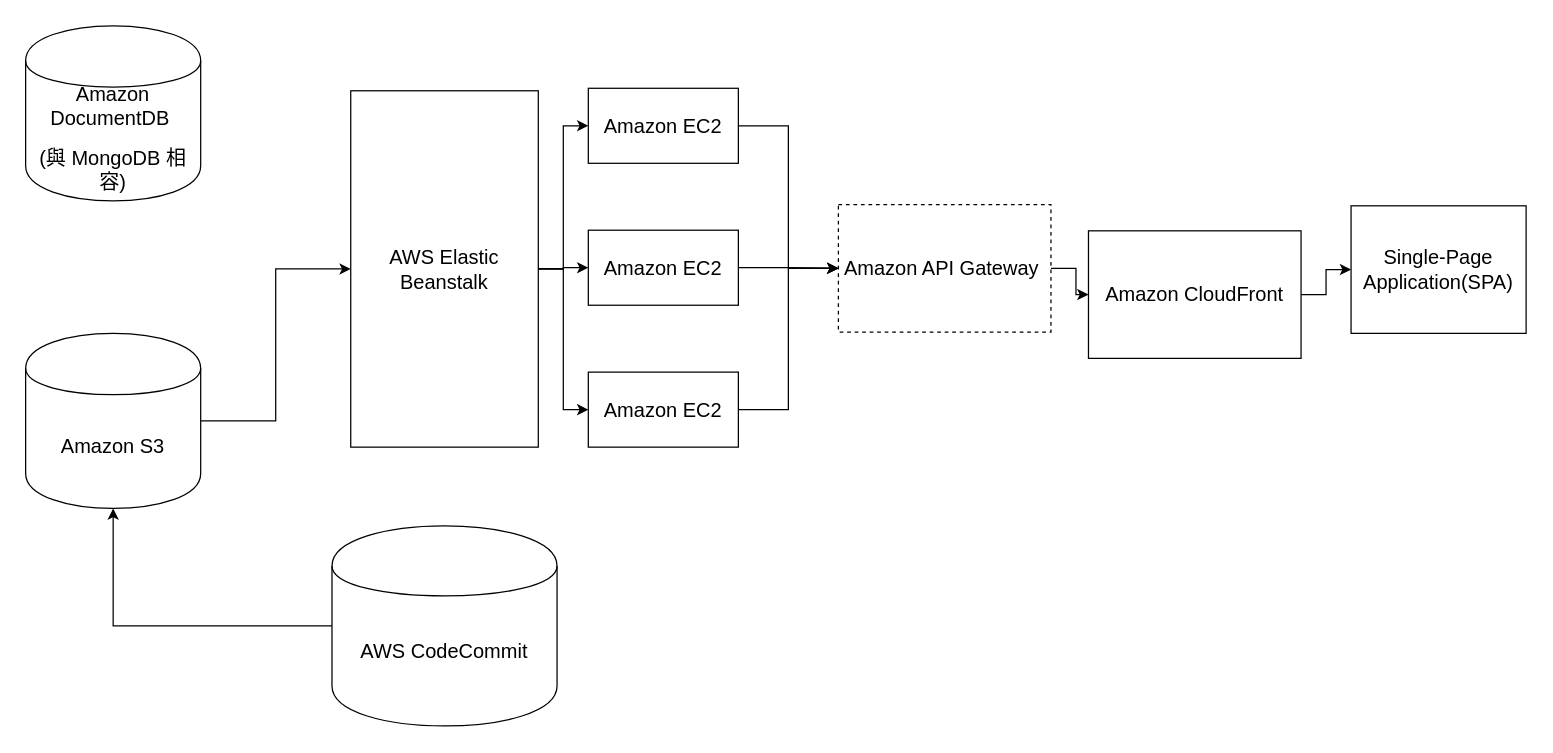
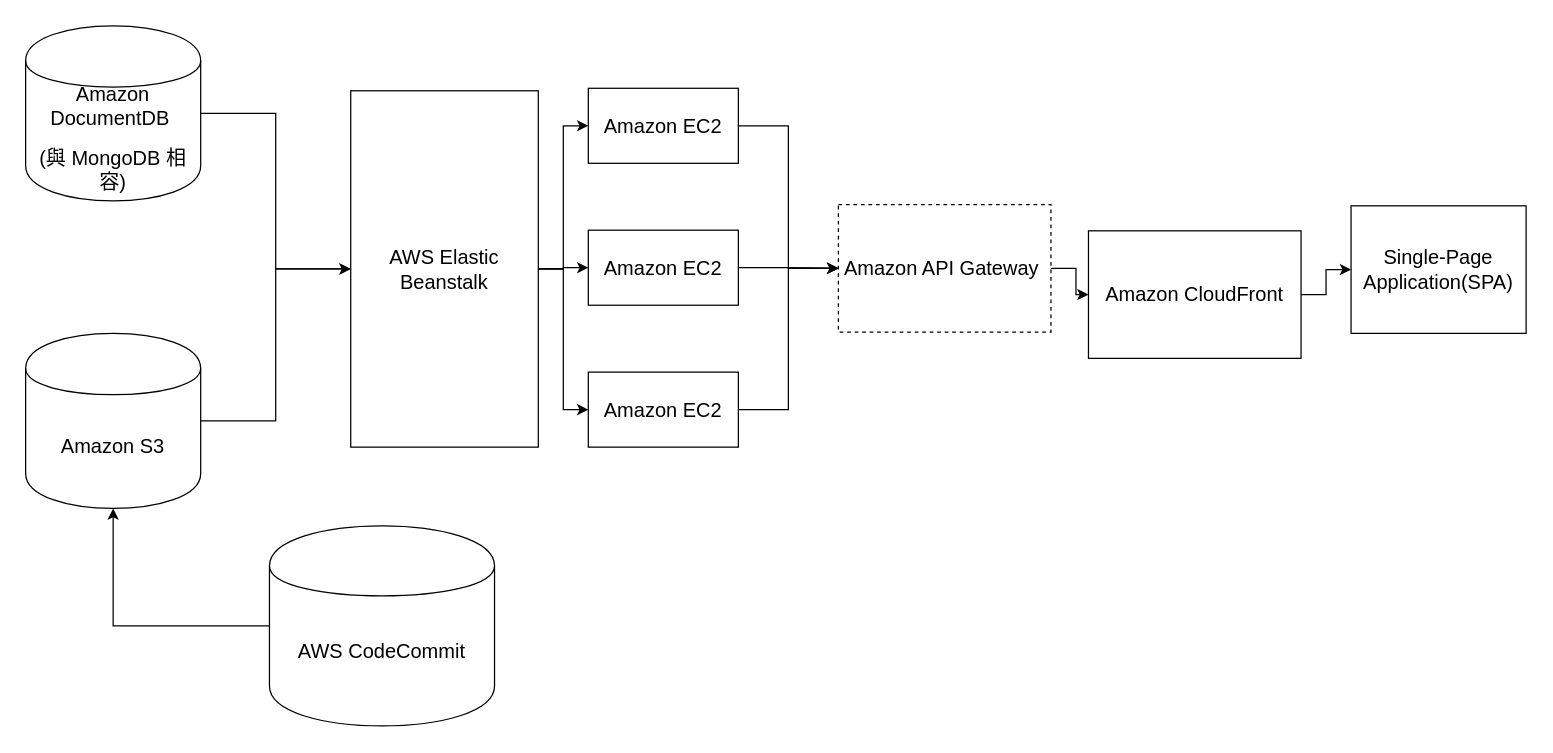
  <mxCell id="0" />
  <mxCell id="1" parent="0" />
  <mxCell id="2" value="" style="edgeStyle=orthogonalEdgeStyle;rounded=0;orthogonalLoop=1;jettySize=auto;html=1;" parent="1" source="3" target="5" edge="1"><mxGeometry relative="1" as="geometry" /></mxCell>
  <mxCell id="3" value="&lt;span lang=&quot;EN-US&quot; style=&quot;font-size: 12.0pt ; font-family: &amp;#34;微軟正黑體&amp;#34; , sans-serif&quot;&gt;Amazon API Gateway&amp;nbsp;&lt;/span&gt;" style="rounded=0;whiteSpace=wrap;html=1;dashed=1;" parent="1" vertex="1"><mxGeometry x="670" y="163" width="170" height="102" as="geometry" /></mxCell>
  <mxCell id="4" value="" style="edgeStyle=orthogonalEdgeStyle;rounded=0;orthogonalLoop=1;jettySize=auto;html=1;" parent="1" source="5" target="6" edge="1"><mxGeometry relative="1" as="geometry" /></mxCell>
  <mxCell id="5" value="&lt;span lang=&quot;EN-US&quot; style=&quot;font-size: 12.0pt ; font-family: &amp;#34;微軟正黑體&amp;#34; , sans-serif&quot;&gt;Amazon CloudFront&lt;/span&gt;" style="rounded=0;whiteSpace=wrap;html=1;" parent="1" vertex="1"><mxGeometry x="870" y="184" width="170" height="102" as="geometry" /></mxCell>
  <mxCell id="6" value="&lt;span lang=&quot;EN-US&quot; style=&quot;font-size: 12.0pt ; font-family: &amp;#34;微軟正黑體&amp;#34; , sans-serif&quot;&gt;Single-Page Application(SPA)&lt;/span&gt;" style="rounded=0;whiteSpace=wrap;html=1;" parent="1" vertex="1"><mxGeometry x="1080" y="164" width="140" height="102" as="geometry" /></mxCell>
  <mxCell id="7" style="edgeStyle=orthogonalEdgeStyle;rounded=0;orthogonalLoop=1;jettySize=auto;html=1;" parent="1" source="8" target="10" edge="1"><mxGeometry relative="1" as="geometry" /></mxCell>
- <mxCell id="8" value="&lt;span lang=&quot;EN-US&quot; style=&quot;font-size: 12.0pt ; font-family: &amp;#34;微軟正黑體&amp;#34; , sans-serif&quot;&gt;AWS CodeCommit&lt;/span&gt;" style="shape=cylinder;whiteSpace=wrap;html=1;boundedLbl=1;backgroundOutline=1;" parent="1" vertex="1"><mxGeometry x="265" y="420" width="180" height="160" as="geometry" /></mxCell>
+ <mxCell id="8" value="&lt;span lang=&quot;EN-US&quot; style=&quot;font-size: 12.0pt ; font-family: &amp;#34;微軟正黑體&amp;#34; , sans-serif&quot;&gt;AWS CodeCommit&lt;/span&gt;" style="shape=cylinder;whiteSpace=wrap;html=1;boundedLbl=1;backgroundOutline=1;" parent="1" vertex="1"><mxGeometry x="215" y="420" width="180" height="160" as="geometry" /></mxCell>
  <mxCell id="9" style="edgeStyle=orthogonalEdgeStyle;rounded=0;orthogonalLoop=1;jettySize=auto;html=1;entryX=0;entryY=0.5;entryDx=0;entryDy=0;" parent="1" source="10" target="16" edge="1"><mxGeometry relative="1" as="geometry" /></mxCell>
  <mxCell id="10" value="&lt;span style=&quot;font-family: , sans-serif ; font-size: 16px ; white-space: normal&quot;&gt;Amazon S3&lt;/span&gt;" style="shape=cylinder;whiteSpace=wrap;html=1;boundedLbl=1;backgroundOutline=1;" parent="1" vertex="1"><mxGeometry x="20" y="266" width="140" height="140" as="geometry" /></mxCell>
+ <mxCell id="11" style="edgeStyle=orthogonalEdgeStyle;rounded=0;orthogonalLoop=1;jettySize=auto;html=1;" parent="1" source="12" target="16" edge="1"><mxGeometry relative="1" as="geometry" /></mxCell>
  <mxCell id="12" value="&lt;p class=&quot;MsoCaption&quot;&gt;&lt;span lang=&quot;EN-US&quot; style=&quot;font-size: 12pt ; font-family: , sans-serif&quot;&gt;Amazon DocumentDB&amp;nbsp;&lt;/span&gt;&lt;/p&gt;&lt;p class=&quot;MsoCaption&quot;&gt;&lt;span lang=&quot;EN-US&quot; style=&quot;font-size: 12pt ; font-family: , sans-serif&quot;&gt;(&lt;/span&gt;&lt;span style=&quot;font-size: 12pt ; font-family: , sans-serif&quot;&gt;與&lt;span lang=&quot;EN-US&quot;&gt;&amp;nbsp;MongoDB&amp;nbsp;&lt;/span&gt;相容&lt;span lang=&quot;EN-US&quot;&gt;)&lt;/span&gt;&lt;/span&gt;&lt;/p&gt;" style="shape=cylinder;whiteSpace=wrap;html=1;boundedLbl=1;backgroundOutline=1;" parent="1" vertex="1"><mxGeometry x="20" y="20" width="140" height="140" as="geometry" /></mxCell>
  <mxCell id="13" style="edgeStyle=orthogonalEdgeStyle;rounded=0;orthogonalLoop=1;jettySize=auto;html=1;entryX=0;entryY=0.5;entryDx=0;entryDy=0;" edge="1" parent="1" source="16" target="18"><mxGeometry relative="1" as="geometry" /></mxCell>
  <mxCell id="14" style="edgeStyle=orthogonalEdgeStyle;rounded=0;orthogonalLoop=1;jettySize=auto;html=1;" edge="1" parent="1" source="16" target="20"><mxGeometry relative="1" as="geometry" /></mxCell>
  <mxCell id="15" style="edgeStyle=orthogonalEdgeStyle;rounded=0;orthogonalLoop=1;jettySize=auto;html=1;" edge="1" parent="1" source="16" target="22"><mxGeometry relative="1" as="geometry" /></mxCell>
  <mxCell id="16" value="&lt;p class=&quot;MsoNormal&quot;&gt;&lt;span lang=&quot;EN-US&quot; style=&quot;font-size: 12.0pt ; font-family: &amp;#34;微軟正黑體&amp;#34; , sans-serif&quot;&gt;AWS Elastic Beanstalk&lt;/span&gt;&lt;br&gt;&lt;/p&gt;" style="rounded=0;whiteSpace=wrap;html=1;" parent="1" vertex="1"><mxGeometry x="280" y="72" width="150" height="285" as="geometry" /></mxCell>
  <mxCell id="17" style="edgeStyle=orthogonalEdgeStyle;rounded=0;orthogonalLoop=1;jettySize=auto;html=1;entryX=0;entryY=0.5;entryDx=0;entryDy=0;" edge="1" parent="1" source="18" target="3"><mxGeometry relative="1" as="geometry" /></mxCell>
  <mxCell id="18" value="&lt;span lang=&quot;EN-US&quot; style=&quot;font-size: 12.0pt ; font-family: &amp;#34;微軟正黑體&amp;#34; , sans-serif&quot;&gt;Amazon EC2&lt;/span&gt;" style="rounded=0;whiteSpace=wrap;html=1;" vertex="1" parent="1"><mxGeometry x="470" y="70" width="120" height="60" as="geometry" /></mxCell>
  <mxCell id="19" style="edgeStyle=orthogonalEdgeStyle;rounded=0;orthogonalLoop=1;jettySize=auto;html=1;entryX=0;entryY=0.5;entryDx=0;entryDy=0;" edge="1" parent="1" source="20" target="3"><mxGeometry relative="1" as="geometry" /></mxCell>
  <mxCell id="20" value="&lt;span lang=&quot;EN-US&quot; style=&quot;font-size: 12.0pt ; font-family: &amp;#34;微軟正黑體&amp;#34; , sans-serif&quot;&gt;Amazon EC2&lt;/span&gt;" style="rounded=0;whiteSpace=wrap;html=1;" vertex="1" parent="1"><mxGeometry x="470" y="183.5" width="120" height="60" as="geometry" /></mxCell>
  <mxCell id="21" style="edgeStyle=orthogonalEdgeStyle;rounded=0;orthogonalLoop=1;jettySize=auto;html=1;entryX=0;entryY=0.5;entryDx=0;entryDy=0;" edge="1" parent="1" source="22" target="3"><mxGeometry relative="1" as="geometry" /></mxCell>
  <mxCell id="22" value="&lt;span lang=&quot;EN-US&quot; style=&quot;font-size: 12.0pt ; font-family: &amp;#34;微軟正黑體&amp;#34; , sans-serif&quot;&gt;Amazon EC2&lt;/span&gt;" style="rounded=0;whiteSpace=wrap;html=1;" vertex="1" parent="1"><mxGeometry x="470" y="297" width="120" height="60" as="geometry" /></mxCell>
